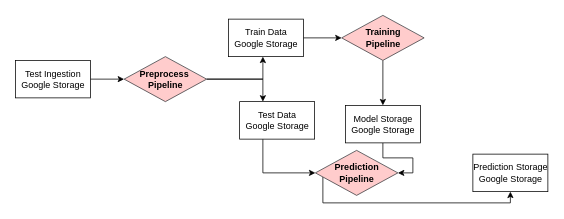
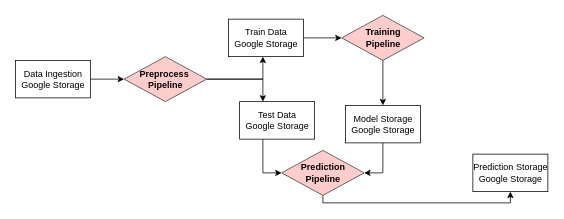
  <mxCell id="0" />
  <mxCell id="1" parent="0" />
  <mxCell id="2" style="edgeStyle=orthogonalEdgeStyle;rounded=0;orthogonalLoop=1;jettySize=auto;html=1;" edge="1" parent="1" source="3" target="10"><mxGeometry relative="1" as="geometry" /></mxCell>
- <mxCell id="3" value="Test Ingestion&lt;br&gt;Google Storage" style="html=1;dashed=0;whitespace=wrap;" vertex="1" parent="1"><mxGeometry x="20" y="80" width="100" height="50" as="geometry" /></mxCell>
+ <mxCell id="3" value="Data Ingestion&lt;br&gt;Google Storage" style="html=1;dashed=0;whitespace=wrap;" vertex="1" parent="1"><mxGeometry x="20" y="80" width="100" height="50" as="geometry" /></mxCell>
  <mxCell id="4" style="edgeStyle=orthogonalEdgeStyle;rounded=0;orthogonalLoop=1;jettySize=auto;html=1;entryX=0;entryY=0.5;entryDx=0;entryDy=0;" edge="1" parent="1" source="5" target="16"><mxGeometry relative="1" as="geometry"><Array as="points"><mxPoint x="350" y="230" /></Array></mxGeometry></mxCell>
  <mxCell id="5" value="Test Data&lt;br&gt;Google Storage" style="html=1;dashed=0;whitespace=wrap;" vertex="1" parent="1"><mxGeometry x="319" y="135" width="100" height="50" as="geometry" /></mxCell>
  <mxCell id="6" style="edgeStyle=orthogonalEdgeStyle;rounded=0;orthogonalLoop=1;jettySize=auto;html=1;" edge="1" parent="1" source="7" target="12"><mxGeometry relative="1" as="geometry" /></mxCell>
  <mxCell id="7" value="Train Data&lt;br&gt;Google Storage" style="html=1;dashed=0;whitespace=wrap;" vertex="1" parent="1"><mxGeometry x="304" y="25" width="100" height="50" as="geometry" /></mxCell>
  <mxCell id="8" style="edgeStyle=orthogonalEdgeStyle;rounded=0;orthogonalLoop=1;jettySize=auto;html=1;" edge="1" parent="1" source="10" target="7"><mxGeometry relative="1" as="geometry"><Array as="points"><mxPoint x="350" y="105" /></Array></mxGeometry></mxCell>
  <mxCell id="9" style="edgeStyle=orthogonalEdgeStyle;rounded=0;orthogonalLoop=1;jettySize=auto;html=1;" edge="1" parent="1" source="10" target="5"><mxGeometry relative="1" as="geometry"><Array as="points"><mxPoint x="350" y="105" /></Array></mxGeometry></mxCell>
  <mxCell id="10" value="&lt;b&gt;Preprocess&amp;nbsp;&lt;br&gt;Pipeline&lt;/b&gt;" style="shape=rhombus;html=1;dashed=0;whitespace=wrap;perimeter=rhombusPerimeter;fillColor=#ffcccc;strokeColor=#36393d;" vertex="1" parent="1"><mxGeometry x="165" y="75" width="110" height="60" as="geometry" /></mxCell>
  <mxCell id="11" style="edgeStyle=orthogonalEdgeStyle;rounded=0;orthogonalLoop=1;jettySize=auto;html=1;" edge="1" parent="1" source="12" target="14"><mxGeometry relative="1" as="geometry"><mxPoint x="650" y="50" as="targetPoint" /></mxGeometry></mxCell>
  <mxCell id="12" value="&lt;b&gt;Training&lt;br&gt;Pipeline&lt;/b&gt;" style="shape=rhombus;html=1;dashed=0;whitespace=wrap;perimeter=rhombusPerimeter;fillColor=#ffcccc;strokeColor=#36393d;" vertex="1" parent="1"><mxGeometry x="455" y="20" width="110" height="60" as="geometry" /></mxCell>
  <mxCell id="13" style="edgeStyle=orthogonalEdgeStyle;rounded=0;orthogonalLoop=1;jettySize=auto;html=1;entryX=1;entryY=0.5;entryDx=0;entryDy=0;" edge="1" parent="1" source="14" target="16"><mxGeometry relative="1" as="geometry" /></mxCell>
  <mxCell id="14" value="Model Storage&lt;br&gt;Google Storage" style="html=1;dashed=0;whitespace=wrap;" vertex="1" parent="1"><mxGeometry x="460" y="140" width="100" height="50" as="geometry" /></mxCell>
  <mxCell id="15" style="edgeStyle=orthogonalEdgeStyle;rounded=0;orthogonalLoop=1;jettySize=auto;html=1;" edge="1" parent="1" source="16" target="17"><mxGeometry relative="1" as="geometry"><Array as="points"><mxPoint x="430" y="270" /><mxPoint x="680" y="270" /></Array></mxGeometry></mxCell>
- <mxCell id="16" value="&lt;b&gt;Prediction&lt;br&gt;Pipeline&lt;/b&gt;" style="shape=rhombus;html=1;dashed=0;whitespace=wrap;perimeter=rhombusPerimeter;fillColor=#ffcccc;strokeColor=#36393d;" vertex="1" parent="1"><mxGeometry x="420" y="200" width="110" height="60" as="geometry" /></mxCell>
+ <mxCell id="16" value="&lt;b&gt;Prediction&lt;br&gt;Pipeline&lt;/b&gt;" style="shape=rhombus;html=1;dashed=0;whitespace=wrap;perimeter=rhombusPerimeter;fillColor=#ffcccc;strokeColor=#36393d;" vertex="1" parent="1"><mxGeometry x="375" y="200" width="110" height="60" as="geometry" /></mxCell>
  <mxCell id="17" value="Prediction Storage&lt;br&gt;Google Storage" style="html=1;dashed=0;whitespace=wrap;" vertex="1" parent="1"><mxGeometry x="630" y="205" width="100" height="50" as="geometry" /></mxCell>
